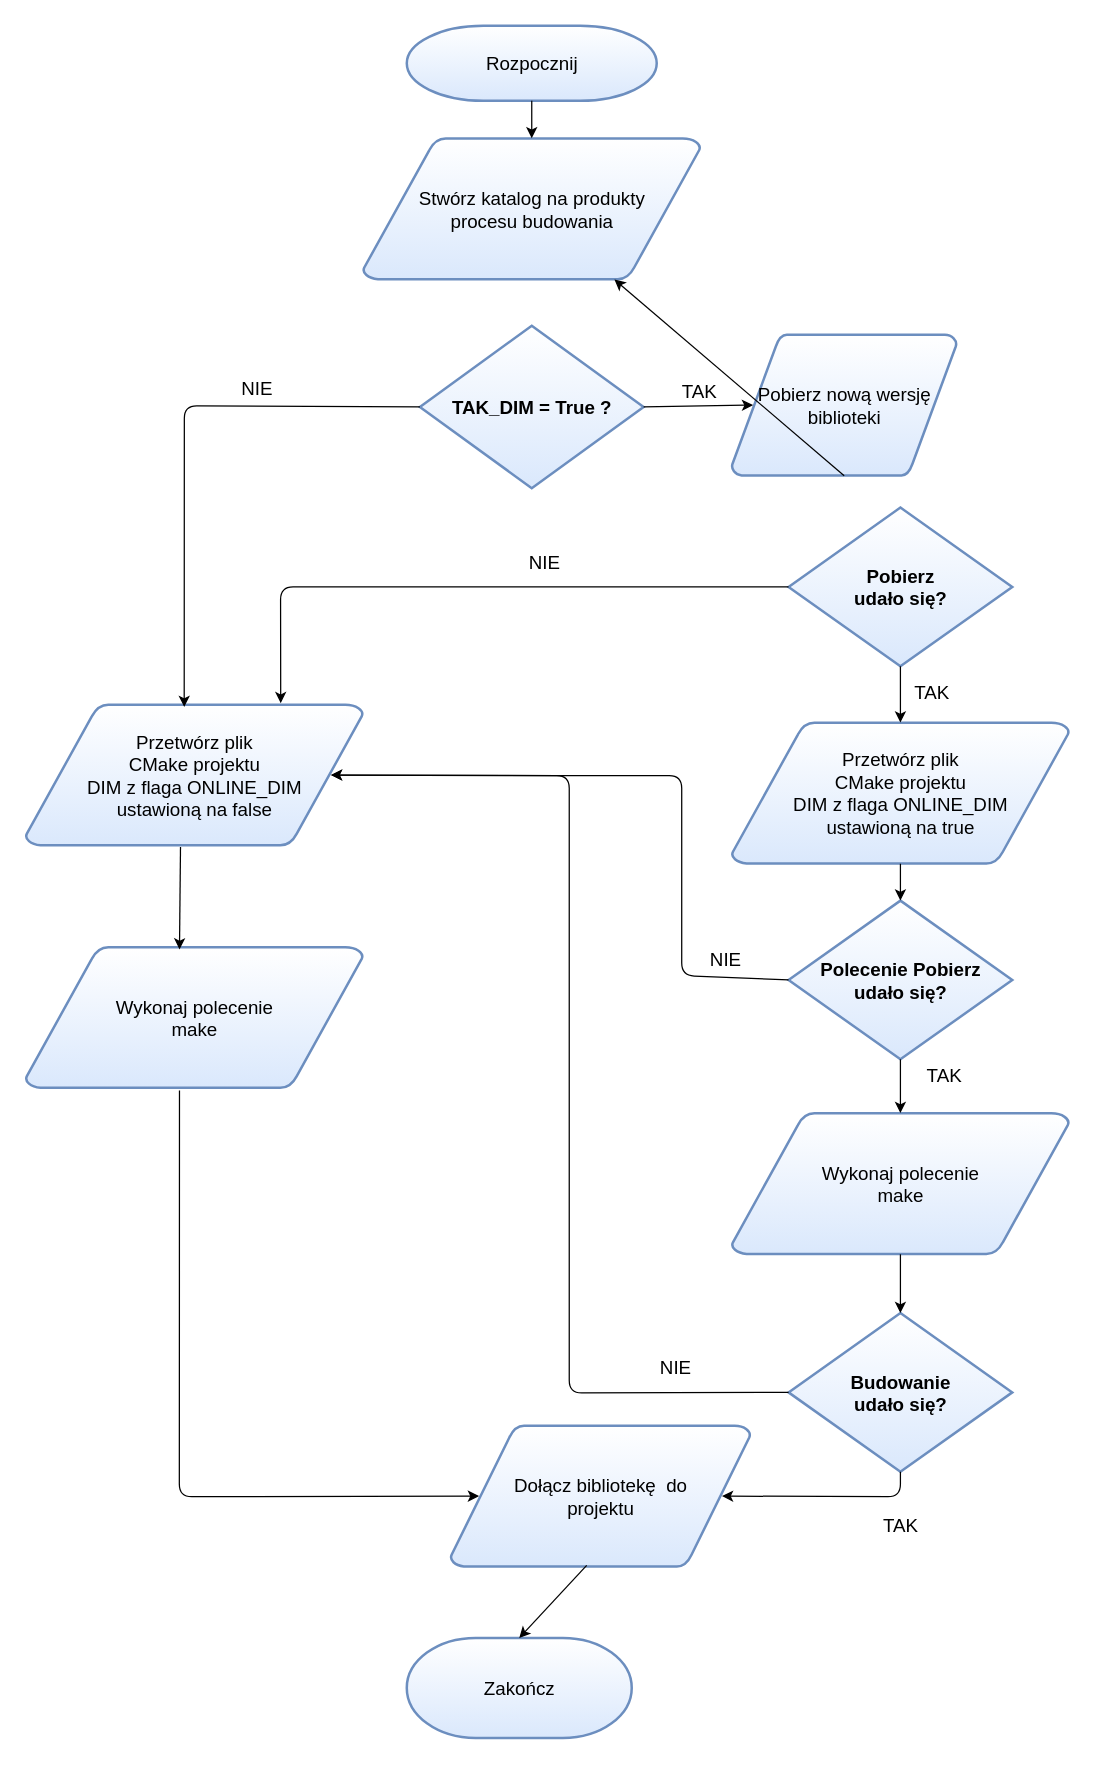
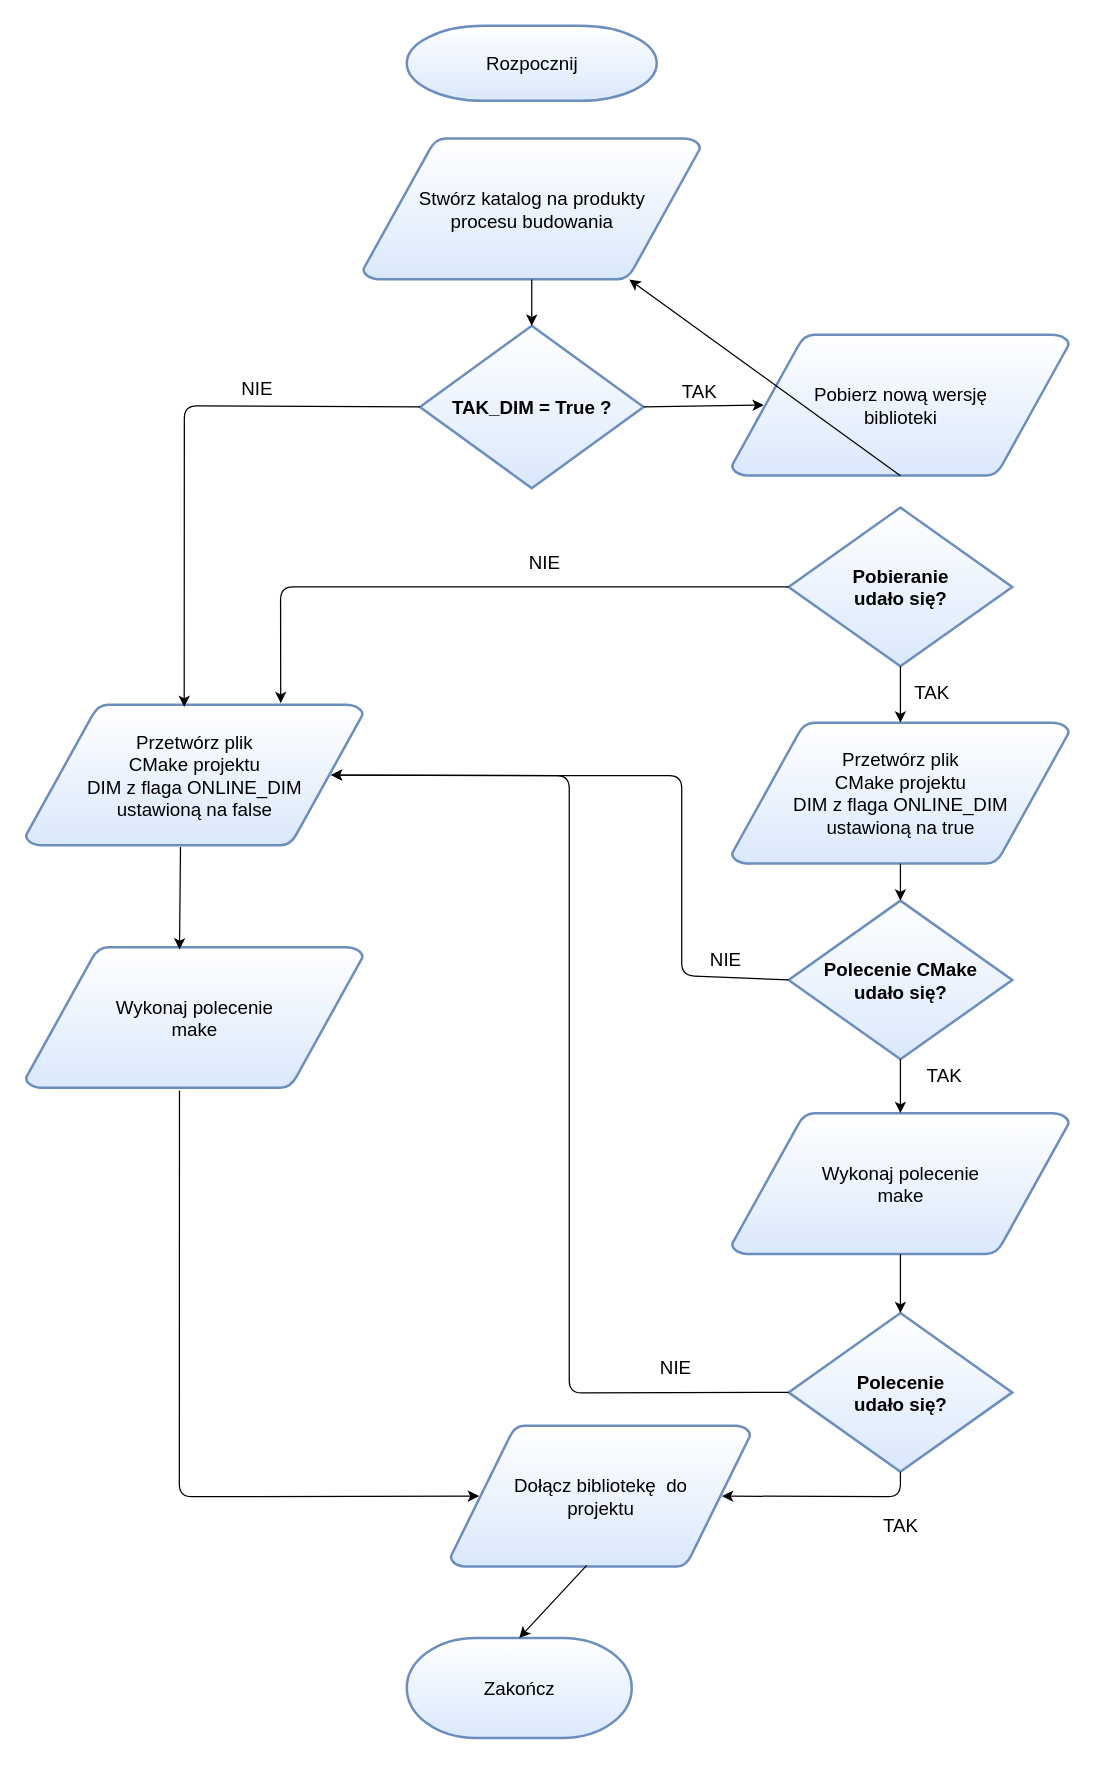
  <mxCell id="0" />
  <mxCell id="1" parent="0" />
  <mxCell id="2" value="Rozpocznij" style="shape=mxgraph.flowchart.terminator;strokeWidth=2;gradientDirection=north;fontStyle=0;html=1;fontSize=15;fillColor=#dae8fc;strokeColor=#6c8ebf;gradientColor=#ffffff;" parent="1" vertex="1"><mxGeometry x="325" y="20" width="200" height="60" as="geometry" /></mxCell>
  <mxCell id="3" value="&lt;strong style=&quot;font-size: 15px;&quot;&gt;TAK_DIM = True ?&lt;/strong&gt;" style="shape=mxgraph.flowchart.decision;strokeWidth=2;gradientDirection=north;fontStyle=0;html=1;fontSize=15;fillColor=#dae8fc;strokeColor=#6c8ebf;gradientColor=#ffffff;" parent="1" vertex="1"><mxGeometry x="335.5" y="260" width="179" height="130" as="geometry" /></mxCell>
  <mxCell id="4" value="&lt;font style=&quot;font-size: 15px;&quot;&gt;Przetwórz plik&lt;br style=&quot;font-size: 15px;&quot;&gt;CMake projektu&lt;br style=&quot;font-size: 15px;&quot;&gt;DIM z flaga ONLINE_DIM&lt;br style=&quot;font-size: 15px;&quot;&gt;ustawioną na false&lt;/font&gt;" style="shape=mxgraph.flowchart.data;strokeWidth=2;gradientDirection=north;fontStyle=0;html=1;fontSize=15;fillColor=#dae8fc;strokeColor=#6c8ebf;gradientColor=#ffffff;" parent="1" vertex="1"><mxGeometry x="20" y="563" width="270" height="113" as="geometry" /></mxCell>
  <mxCell id="5" value="Zakończ" style="shape=mxgraph.flowchart.terminator;strokeWidth=2;gradientDirection=north;fontStyle=0;html=1;fontSize=15;fillColor=#dae8fc;strokeColor=#6c8ebf;gradientColor=#ffffff;" parent="1" vertex="1"><mxGeometry x="325" y="1310" width="180" height="80" as="geometry" /></mxCell>
  <mxCell id="6" value="&lt;span style=&quot;font-size: 15px&quot;&gt;Dołącz bibliotekę&amp;nbsp; do&lt;br style=&quot;font-size: 15px&quot;&gt;&lt;/span&gt;projektu" style="shape=mxgraph.flowchart.data;strokeWidth=2;gradientDirection=north;fontStyle=0;html=1;fontSize=15;fillColor=#dae8fc;strokeColor=#6c8ebf;gradientColor=#ffffff;" parent="1" vertex="1"><mxGeometry x="360" y="1140" width="240" height="113" as="geometry" /></mxCell>
- <mxCell id="7" value="Pobierz nową wersję&lt;br&gt;biblioteki" style="shape=mxgraph.flowchart.data;strokeWidth=2;gradientDirection=north;fontStyle=0;html=1;fontSize=15;fillColor=#dae8fc;strokeColor=#6c8ebf;gradientColor=#ffffff;" parent="1" vertex="1"><mxGeometry x="585" y="267" width="180" height="113" as="geometry" /></mxCell>
+ <mxCell id="7" value="Pobierz nową wersję&lt;br&gt;biblioteki" style="shape=mxgraph.flowchart.data;strokeWidth=2;gradientDirection=north;fontStyle=0;html=1;fontSize=15;fillColor=#dae8fc;strokeColor=#6c8ebf;gradientColor=#ffffff;" parent="1" vertex="1"><mxGeometry x="585" y="267" width="270" height="113" as="geometry" /></mxCell>
  <mxCell id="8" value="Stwórz katalog na produkty&lt;br&gt;procesu budowania" style="shape=mxgraph.flowchart.data;strokeWidth=2;gradientDirection=north;fontStyle=0;html=1;fontSize=15;fillColor=#dae8fc;strokeColor=#6c8ebf;gradientColor=#ffffff;" parent="1" vertex="1"><mxGeometry x="290" y="110" width="270" height="113" as="geometry" /></mxCell>
  <mxCell id="9" value="&lt;span style=&quot;color: rgba(0 , 0 , 0 , 0) ; font-family: monospace ; font-size: 0px&quot;&gt;%3CmxGraphModel%3E%3Croot%3E%3CmxCell%20id%3D%220%22%2F%3E%3CmxCell%20id%3D%221%22%20parent%3D%220%22%2F%3E%3CmxCell%20id%3D%222%22%20value%3D%22%26lt%3Bfont%20style%3D%26quot%3Bfont-size%3A%2015px%3B%26quot%3B%26gt%3BPrzetw%C3%B3rz%20plik%26lt%3Bbr%20style%3D%26quot%3Bfont-size%3A%2015px%3B%26quot%3B%26gt%3BCMake%20projektu%26lt%3Bbr%20style%3D%26quot%3Bfont-size%3A%2015px%3B%26quot%3B%26gt%3BDIM%20z%20flaga%20ONLINE_DIM%26lt%3Bbr%20style%3D%26quot%3Bfont-size%3A%2015px%3B%26quot%3B%26gt%3Bustawion%C4%85%20na%20false%26lt%3B%2Ffont%26gt%3B%22%20style%3D%22shape%3Dmxgraph.flowchart.data%3BstrokeWidth%3D2%3BgradientColor%3Dnone%3BgradientDirection%3Dnorth%3BfontStyle%3D0%3Bhtml%3D1%3BfontSize%3D15%3B%22%20vertex%3D%221%22%20parent%3D%221%22%3E%3CmxGeometry%20x%3D%22620%22%20y%3D%22402.5%22%20width%3D%22270%22%20height%3D%22113%22%20as%3D%22geometry%22%2F%3E%3C%2FmxCell%3E%3C%2Froot%3E%3C%2FmxGraphModel%3E&lt;/span&gt;" style="text;html=1;align=center;verticalAlign=middle;resizable=0;points=[];;autosize=1;fontSize=15;" parent="1" vertex="1"><mxGeometry x="442" y="619" width="20" height="30" as="geometry" /></mxCell>
  <mxCell id="10" value="&lt;font style=&quot;font-size: 15px&quot;&gt;Przetwórz plik&lt;br style=&quot;font-size: 15px&quot;&gt;CMake projektu&lt;br style=&quot;font-size: 15px&quot;&gt;DIM z flaga ONLINE_DIM&lt;br style=&quot;font-size: 15px&quot;&gt;ustawioną na true&lt;/font&gt;" style="shape=mxgraph.flowchart.data;strokeWidth=2;gradientDirection=north;fontStyle=0;html=1;fontSize=15;fillColor=#dae8fc;strokeColor=#6c8ebf;gradientColor=#ffffff;" parent="1" vertex="1"><mxGeometry x="585" y="577.5" width="270" height="113" as="geometry" /></mxCell>
- <mxCell id="11" value="&lt;strong style=&quot;font-size: 15px;&quot;&gt;Budowanie&lt;br style=&quot;font-size: 15px;&quot;&gt;udało się?&lt;br style=&quot;font-size: 15px;&quot;&gt;&lt;/strong&gt;" style="shape=mxgraph.flowchart.decision;strokeWidth=2;gradientDirection=north;fontStyle=0;html=1;fontSize=15;fillColor=#dae8fc;strokeColor=#6c8ebf;gradientColor=#ffffff;" parent="1" vertex="1"><mxGeometry x="630.5" y="1050" width="179" height="127" as="geometry" /></mxCell>
+ <mxCell id="11" value="&lt;strong style=&quot;font-size: 15px;&quot;&gt;Polecenie&lt;br style=&quot;font-size: 15px;&quot;&gt;udało się?&lt;br style=&quot;font-size: 15px;&quot;&gt;&lt;/strong&gt;" style="shape=mxgraph.flowchart.decision;strokeWidth=2;gradientDirection=north;fontStyle=0;html=1;fontSize=15;fillColor=#dae8fc;strokeColor=#6c8ebf;gradientColor=#ffffff;" parent="1" vertex="1"><mxGeometry x="630.5" y="1050" width="179" height="127" as="geometry" /></mxCell>
  <mxCell id="12" value="Wykonaj polecenie&lt;br&gt;make" style="shape=mxgraph.flowchart.data;strokeWidth=2;gradientDirection=north;fontStyle=0;html=1;fontSize=15;fillColor=#dae8fc;strokeColor=#6c8ebf;gradientColor=#ffffff;" parent="1" vertex="1"><mxGeometry x="20" y="757" width="270" height="113" as="geometry" /></mxCell>
- <mxCell id="13" value="&lt;strong style=&quot;font-size: 15px;&quot;&gt;Pobierz&lt;br style=&quot;font-size: 15px;&quot;&gt;udało się?&lt;br style=&quot;font-size: 15px;&quot;&gt;&lt;/strong&gt;" style="shape=mxgraph.flowchart.decision;strokeWidth=2;gradientDirection=north;fontStyle=0;html=1;fontSize=15;fillColor=#dae8fc;strokeColor=#6c8ebf;gradientColor=#ffffff;" parent="1" vertex="1"><mxGeometry x="630.5" y="405.5" width="179" height="127" as="geometry" /></mxCell>
- <mxCell id="14" value="&lt;strong style=&quot;font-size: 15px;&quot;&gt;Polecenie Pobierz&lt;br style=&quot;font-size: 15px;&quot;&gt;udało się?&lt;br style=&quot;font-size: 15px;&quot;&gt;&lt;/strong&gt;" style="shape=mxgraph.flowchart.decision;strokeWidth=2;gradientDirection=north;fontStyle=0;html=1;fontSize=15;fillColor=#dae8fc;strokeColor=#6c8ebf;gradientColor=#ffffff;" parent="1" vertex="1"><mxGeometry x="630.5" y="720" width="179" height="127" as="geometry" /></mxCell>
+ <mxCell id="13" value="&lt;strong style=&quot;font-size: 15px;&quot;&gt;Pobieranie&lt;br style=&quot;font-size: 15px;&quot;&gt;udało się?&lt;br style=&quot;font-size: 15px;&quot;&gt;&lt;/strong&gt;" style="shape=mxgraph.flowchart.decision;strokeWidth=2;gradientDirection=north;fontStyle=0;html=1;fontSize=15;fillColor=#dae8fc;strokeColor=#6c8ebf;gradientColor=#ffffff;" parent="1" vertex="1"><mxGeometry x="630.5" y="405.5" width="179" height="127" as="geometry" /></mxCell>
+ <mxCell id="14" value="&lt;strong style=&quot;font-size: 15px;&quot;&gt;Polecenie CMake&lt;br style=&quot;font-size: 15px;&quot;&gt;udało się?&lt;br style=&quot;font-size: 15px;&quot;&gt;&lt;/strong&gt;" style="shape=mxgraph.flowchart.decision;strokeWidth=2;gradientDirection=north;fontStyle=0;html=1;fontSize=15;fillColor=#dae8fc;strokeColor=#6c8ebf;gradientColor=#ffffff;" parent="1" vertex="1"><mxGeometry x="630.5" y="720" width="179" height="127" as="geometry" /></mxCell>
  <mxCell id="15" value="Wykonaj polecenie&lt;br&gt;make" style="shape=mxgraph.flowchart.data;strokeWidth=2;gradientDirection=north;fontStyle=0;html=1;fontSize=15;fillColor=#dae8fc;strokeColor=#6c8ebf;gradientColor=#ffffff;" parent="1" vertex="1"><mxGeometry x="585" y="890" width="270" height="113" as="geometry" /></mxCell>
  <mxCell id="16" value="" style="endArrow=classic;html=1;fontSize=15;entryX=0.095;entryY=0.5;entryDx=0;entryDy=0;entryPerimeter=0;exitX=0.456;exitY=1.018;exitDx=0;exitDy=0;exitPerimeter=0;" parent="1" source="12" target="6" edge="1"><mxGeometry width="50" height="50" relative="1" as="geometry"><mxPoint x="15" y="1420" as="sourcePoint" /><mxPoint x="65" y="1370" as="targetPoint" /><Array as="points"><mxPoint x="143" y="1197" /></Array></mxGeometry></mxCell>
  <mxCell id="17" value="" style="endArrow=classic;html=1;fontSize=15;entryX=0.456;entryY=0.018;entryDx=0;entryDy=0;entryPerimeter=0;exitX=0.459;exitY=1.009;exitDx=0;exitDy=0;exitPerimeter=0;" parent="1" source="4" target="12" edge="1"><mxGeometry width="50" height="50" relative="1" as="geometry"><mxPoint x="175" y="700" as="sourcePoint" /><mxPoint x="65" y="1370" as="targetPoint" /></mxGeometry></mxCell>
  <mxCell id="18" value="" style="endArrow=classic;html=1;fontSize=15;exitX=0;exitY=0.5;exitDx=0;exitDy=0;exitPerimeter=0;entryX=0.47;entryY=0.018;entryDx=0;entryDy=0;entryPerimeter=0;" parent="1" source="3" target="4" edge="1"><mxGeometry width="50" height="50" relative="1" as="geometry"><mxPoint x="400" y="760" as="sourcePoint" /><mxPoint x="155" y="510" as="targetPoint" /><Array as="points"><mxPoint x="147" y="324" /></Array></mxGeometry></mxCell>
  <mxCell id="19" value="NIE" style="text;html=1;align=center;verticalAlign=middle;resizable=0;points=[];;autosize=1;fontSize=15;" parent="1" vertex="1"><mxGeometry x="185" y="300" width="40" height="20" as="geometry" /></mxCell>
- <mxCell id="20" value="" style="endArrow=classic;html=1;fontSize=15;entryX=0.5;entryY=0;entryDx=0;entryDy=0;entryPerimeter=0;exitX=0.5;exitY=1;exitDx=0;exitDy=0;exitPerimeter=0;" parent="1" source="2" target="8" edge="1"><mxGeometry width="50" height="50" relative="1" as="geometry"><mxPoint x="20" y="387" as="sourcePoint" /><mxPoint x="70" y="337" as="targetPoint" /></mxGeometry></mxCell>
+ <mxCell id="21" value="" style="endArrow=classic;html=1;fontSize=15;entryX=0.5;entryY=0;entryDx=0;entryDy=0;entryPerimeter=0;" parent="1" source="8" target="3" edge="1"><mxGeometry width="50" height="50" relative="1" as="geometry"><mxPoint x="105" y="170" as="sourcePoint" /><mxPoint x="155" y="120" as="targetPoint" /></mxGeometry></mxCell>
  <mxCell id="22" value="" style="endArrow=classic;html=1;fontSize=15;exitX=1;exitY=0.5;exitDx=0;exitDy=0;exitPerimeter=0;entryX=0.095;entryY=0.5;entryDx=0;entryDy=0;entryPerimeter=0;" parent="1" source="3" target="7" edge="1"><mxGeometry width="50" height="50" relative="1" as="geometry"><mxPoint x="655" y="210" as="sourcePoint" /><mxPoint x="705" y="160" as="targetPoint" /></mxGeometry></mxCell>
  <mxCell id="23" value="TAK" style="text;html=1;align=center;verticalAlign=middle;resizable=0;points=[];;autosize=1;fontSize=15;" parent="1" vertex="1"><mxGeometry x="539" y="302" width="40" height="20" as="geometry" /></mxCell>
  <mxCell id="24" value="" style="endArrow=classic;html=1;fontSize=15;exitX=0.5;exitY=1;exitDx=0;exitDy=0;exitPerimeter=0;" parent="1" source="7" target="8" edge="1"><mxGeometry width="50" height="50" relative="1" as="geometry"><mxPoint x="955" y="240" as="sourcePoint" /><mxPoint x="1005" y="190" as="targetPoint" /></mxGeometry></mxCell>
  <mxCell id="25" value="" style="endArrow=classic;html=1;fontSize=15;exitX=0;exitY=0.5;exitDx=0;exitDy=0;exitPerimeter=0;entryX=0.756;entryY=-0.009;entryDx=0;entryDy=0;entryPerimeter=0;" parent="1" source="13" target="4" edge="1"><mxGeometry width="50" height="50" relative="1" as="geometry"><mxPoint x="345" y="510" as="sourcePoint" /><mxPoint x="395" y="460" as="targetPoint" /><Array as="points"><mxPoint x="224" y="469" /></Array></mxGeometry></mxCell>
  <mxCell id="26" value="NIE" style="text;html=1;align=center;verticalAlign=middle;resizable=0;points=[];;autosize=1;fontSize=15;" parent="1" vertex="1"><mxGeometry x="415" y="439" width="40" height="20" as="geometry" /></mxCell>
  <mxCell id="27" value="" style="endArrow=classic;html=1;fontSize=15;entryX=0.5;entryY=0;entryDx=0;entryDy=0;entryPerimeter=0;exitX=0.5;exitY=1;exitDx=0;exitDy=0;exitPerimeter=0;" parent="1" source="13" target="10" edge="1"><mxGeometry width="50" height="50" relative="1" as="geometry"><mxPoint x="475" y="640" as="sourcePoint" /><mxPoint x="525" y="590" as="targetPoint" /></mxGeometry></mxCell>
  <mxCell id="28" value="TAK" style="text;html=1;align=center;verticalAlign=middle;resizable=0;points=[];;autosize=1;fontSize=15;" parent="1" vertex="1"><mxGeometry x="725" y="543" width="40" height="20" as="geometry" /></mxCell>
  <mxCell id="29" value="" style="endArrow=classic;html=1;fontSize=15;entryX=0.5;entryY=0;entryDx=0;entryDy=0;entryPerimeter=0;exitX=0.5;exitY=1;exitDx=0;exitDy=0;exitPerimeter=0;" parent="1" source="10" target="14" edge="1"><mxGeometry width="50" height="50" relative="1" as="geometry"><mxPoint x="505" y="840" as="sourcePoint" /><mxPoint x="555" y="790" as="targetPoint" /></mxGeometry></mxCell>
  <mxCell id="30" value="" style="endArrow=classic;html=1;fontSize=15;entryX=0.905;entryY=0.5;entryDx=0;entryDy=0;entryPerimeter=0;exitX=0;exitY=0.5;exitDx=0;exitDy=0;exitPerimeter=0;" parent="1" source="14" target="4" edge="1"><mxGeometry width="50" height="50" relative="1" as="geometry"><mxPoint x="485" y="850" as="sourcePoint" /><mxPoint x="535" y="800" as="targetPoint" /><Array as="points"><mxPoint x="545" y="780" /><mxPoint x="545" y="710" /><mxPoint x="545" y="620" /><mxPoint x="415" y="620" /></Array></mxGeometry></mxCell>
  <mxCell id="31" value="NIE" style="text;html=1;align=center;verticalAlign=middle;resizable=0;points=[];;autosize=1;fontSize=15;" parent="1" vertex="1"><mxGeometry x="560" y="757" width="40" height="20" as="geometry" /></mxCell>
  <mxCell id="32" value="" style="endArrow=classic;html=1;fontSize=15;entryX=0.5;entryY=0;entryDx=0;entryDy=0;entryPerimeter=0;exitX=0.5;exitY=1;exitDx=0;exitDy=0;exitPerimeter=0;" parent="1" source="14" target="15" edge="1"><mxGeometry width="50" height="50" relative="1" as="geometry"><mxPoint x="435" y="950" as="sourcePoint" /><mxPoint x="485" y="900" as="targetPoint" /></mxGeometry></mxCell>
  <mxCell id="33" value="TAK" style="text;html=1;align=center;verticalAlign=middle;resizable=0;points=[];;autosize=1;fontSize=15;" parent="1" vertex="1"><mxGeometry x="735" y="850" width="40" height="20" as="geometry" /></mxCell>
  <mxCell id="34" value="" style="endArrow=classic;html=1;fontSize=15;exitX=0;exitY=0.5;exitDx=0;exitDy=0;exitPerimeter=0;entryX=0.905;entryY=0.5;entryDx=0;entryDy=0;entryPerimeter=0;" parent="1" source="11" target="4" edge="1"><mxGeometry width="50" height="50" relative="1" as="geometry"><mxPoint x="625" y="1110" as="sourcePoint" /><mxPoint x="435" y="930" as="targetPoint" /><Array as="points"><mxPoint x="455" y="1114" /><mxPoint x="455" y="620" /></Array></mxGeometry></mxCell>
  <mxCell id="35" value="NIE" style="text;html=1;align=center;verticalAlign=middle;resizable=0;points=[];;autosize=1;fontSize=15;" parent="1" vertex="1"><mxGeometry x="520" y="1083" width="40" height="20" as="geometry" /></mxCell>
  <mxCell id="36" value="" style="endArrow=classic;html=1;fontSize=15;entryX=0.5;entryY=0;entryDx=0;entryDy=0;entryPerimeter=0;exitX=0.5;exitY=1;exitDx=0;exitDy=0;exitPerimeter=0;" parent="1" source="15" target="11" edge="1"><mxGeometry width="50" height="50" relative="1" as="geometry"><mxPoint x="595" y="1080" as="sourcePoint" /><mxPoint x="645" y="1030" as="targetPoint" /></mxGeometry></mxCell>
  <mxCell id="37" value="" style="endArrow=classic;html=1;fontSize=15;entryX=0.905;entryY=0.5;entryDx=0;entryDy=0;entryPerimeter=0;exitX=0.5;exitY=1;exitDx=0;exitDy=0;exitPerimeter=0;" parent="1" source="11" target="6" edge="1"><mxGeometry width="50" height="50" relative="1" as="geometry"><mxPoint x="595" y="1250" as="sourcePoint" /><mxPoint x="645" y="1200" as="targetPoint" /><Array as="points"><mxPoint x="720" y="1197" /></Array></mxGeometry></mxCell>
  <mxCell id="38" value="TAK" style="text;html=1;align=center;verticalAlign=middle;resizable=0;points=[];;autosize=1;fontSize=15;" parent="1" vertex="1"><mxGeometry x="700" y="1210" width="40" height="20" as="geometry" /></mxCell>
  <mxCell id="39" value="" style="endArrow=classic;html=1;fontSize=15;entryX=0.5;entryY=0;entryDx=0;entryDy=0;entryPerimeter=0;exitX=0.454;exitY=0.991;exitDx=0;exitDy=0;exitPerimeter=0;" parent="1" source="6" target="5" edge="1"><mxGeometry width="50" height="50" relative="1" as="geometry"><mxPoint x="175" y="1300" as="sourcePoint" /><mxPoint x="225" y="1250" as="targetPoint" /></mxGeometry></mxCell>
